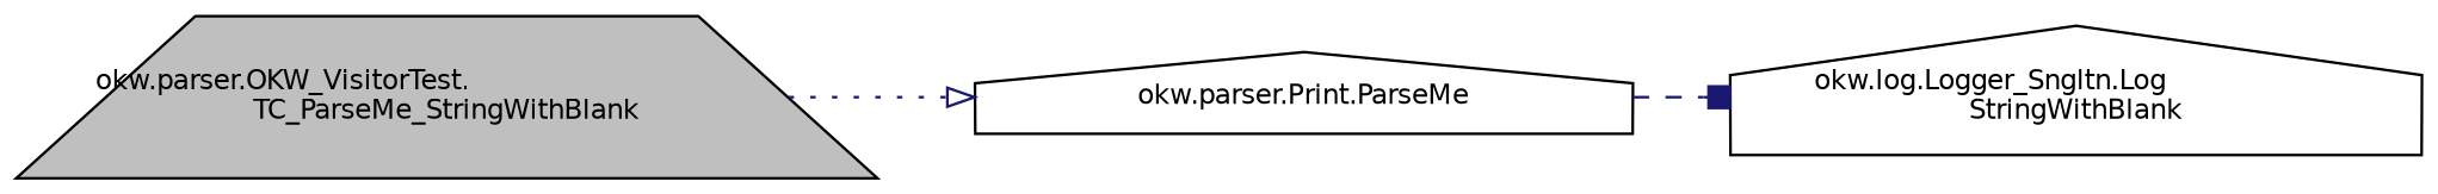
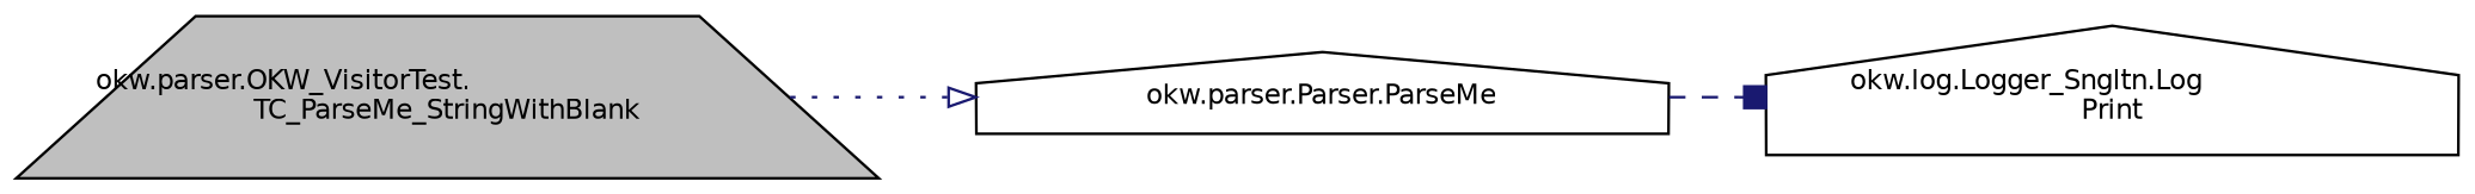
  digraph {
    rankdir=LR
    node [color=black fillcolor=white fontname=Helvetica fontsize=10 shape=house style=filled]
    edge [color=midnightblue fontname=Helvetica fontsize=10 labelfontname=Helvetica labelfontsize=10]
    n1 [fillcolor=grey75 fontcolor=black height=0.2 label="okw.parser.OKW_VisitorTest.\lTC_ParseMe_StringWithBlank" shape=trapezium width=0.4]
-   n2 [height=0.2 label="okw.parser.Print.ParseMe" width=0.4]
-   n3 [height=0.2 label="okw.log.Logger_Sngltn.Log\lStringWithBlank" width=0.4]
+   n2 [height=0.2 label="okw.parser.Parser.ParseMe" width=0.4]
+   n3 [height=0.2 label="okw.log.Logger_Sngltn.Log\lPrint" width=0.4]
    n1 -> n2 [arrowhead=onormal style=dotted]
    n2 -> n3 [arrowhead=box style=dashed]
  }
